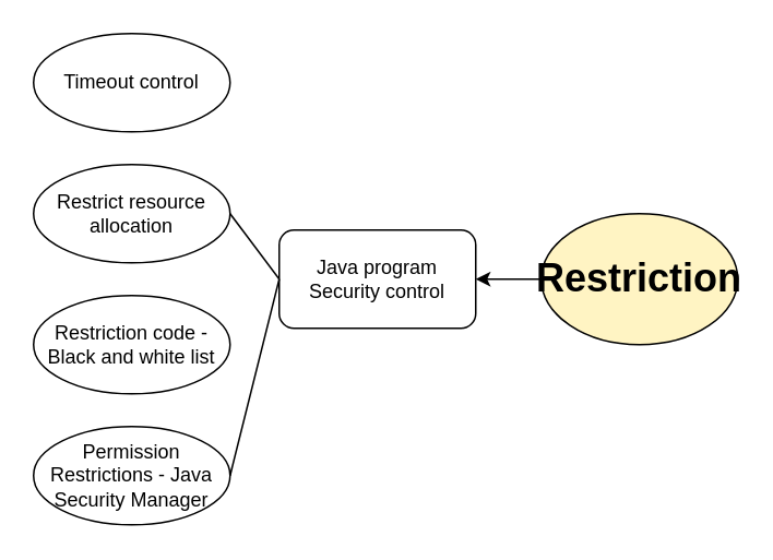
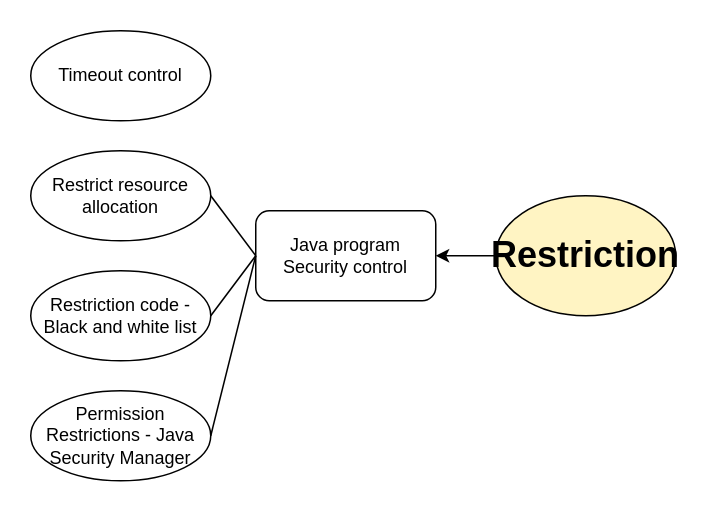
  <mxCell id="0" />
  <mxCell id="1" parent="0" />
  <mxCell id="2" style="edgeStyle=orthogonalEdgeStyle;rounded=0;orthogonalLoop=1;jettySize=auto;html=1;entryX=1;entryY=0.5;entryDx=0;entryDy=0;" edge="1" parent="1" source="3" target="4"><mxGeometry relative="1" as="geometry" /></mxCell>
  <mxCell id="3" value="&lt;font style=&quot;font-size: 24px;&quot;&gt;&lt;b&gt;Restriction&lt;/b&gt;&lt;/font&gt;" style="ellipse;whiteSpace=wrap;html=1;fillColor=#FFF4C3;" vertex="1" parent="1"><mxGeometry x="330" y="130" width="120" height="80" as="geometry" /></mxCell>
  <mxCell id="4" value="Java program Security control" style="rounded=1;whiteSpace=wrap;html=1;" vertex="1" parent="1"><mxGeometry x="170" y="140" width="120" height="60" as="geometry" /></mxCell>
  <mxCell id="5" value="Timeout control" style="ellipse;whiteSpace=wrap;html=1;" vertex="1" parent="1"><mxGeometry x="20" y="20" width="120" height="60" as="geometry" /></mxCell>
  <mxCell id="6" value="Restrict resource allocation" style="ellipse;whiteSpace=wrap;html=1;" vertex="1" parent="1"><mxGeometry x="20" y="100" width="120" height="60" as="geometry" /></mxCell>
  <mxCell id="7" value="Restriction code - Black and white list" style="ellipse;whiteSpace=wrap;html=1;" vertex="1" parent="1"><mxGeometry x="20" y="180" width="120" height="60" as="geometry" /></mxCell>
  <mxCell id="8" value="Permission Restrictions - Java Security Manager" style="ellipse;whiteSpace=wrap;html=1;" vertex="1" parent="1"><mxGeometry x="20" y="260" width="120" height="60" as="geometry" /></mxCell>
  <mxCell id="9" value="" style="endArrow=none;html=1;rounded=0;exitX=1;exitY=0.5;exitDx=0;exitDy=0;entryX=0;entryY=0.5;entryDx=0;entryDy=0;" edge="1" parent="1" source="6" target="4"><mxGeometry width="50" height="50" relative="1" as="geometry"><mxPoint x="250" y="310" as="sourcePoint" /><mxPoint x="300" y="260" as="targetPoint" /></mxGeometry></mxCell>
+ <mxCell id="10" value="" style="endArrow=none;html=1;rounded=0;exitX=1;exitY=0.5;exitDx=0;exitDy=0;entryX=0;entryY=0.5;entryDx=0;entryDy=0;" edge="1" parent="1" source="7" target="4"><mxGeometry width="50" height="50" relative="1" as="geometry"><mxPoint x="190" y="280" as="sourcePoint" /><mxPoint x="240" y="230" as="targetPoint" /></mxGeometry></mxCell>
  <mxCell id="11" value="" style="endArrow=none;html=1;rounded=0;exitX=1;exitY=0.5;exitDx=0;exitDy=0;entryX=0;entryY=0.5;entryDx=0;entryDy=0;" edge="1" parent="1" source="8" target="4"><mxGeometry width="50" height="50" relative="1" as="geometry"><mxPoint x="200" y="310" as="sourcePoint" /><mxPoint x="250" y="260" as="targetPoint" /></mxGeometry></mxCell>
